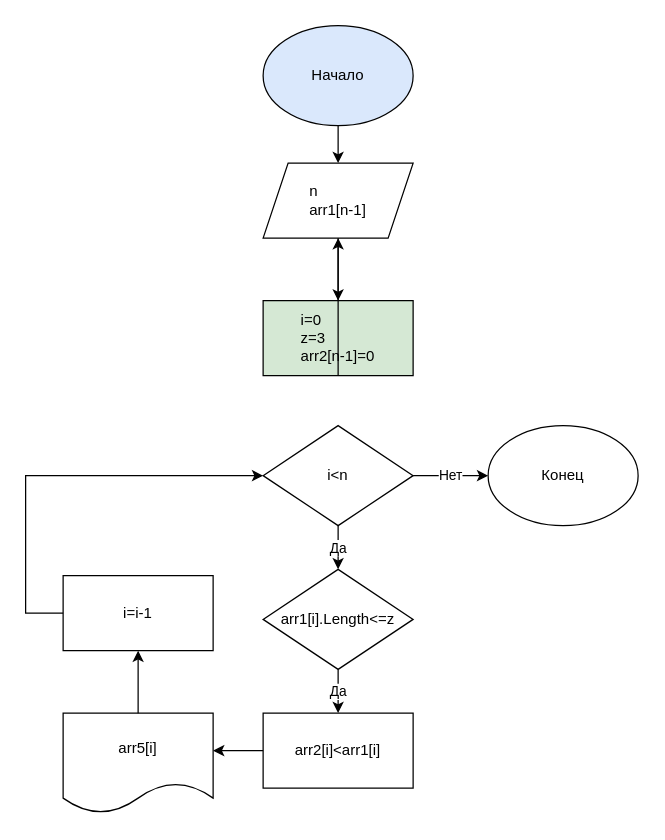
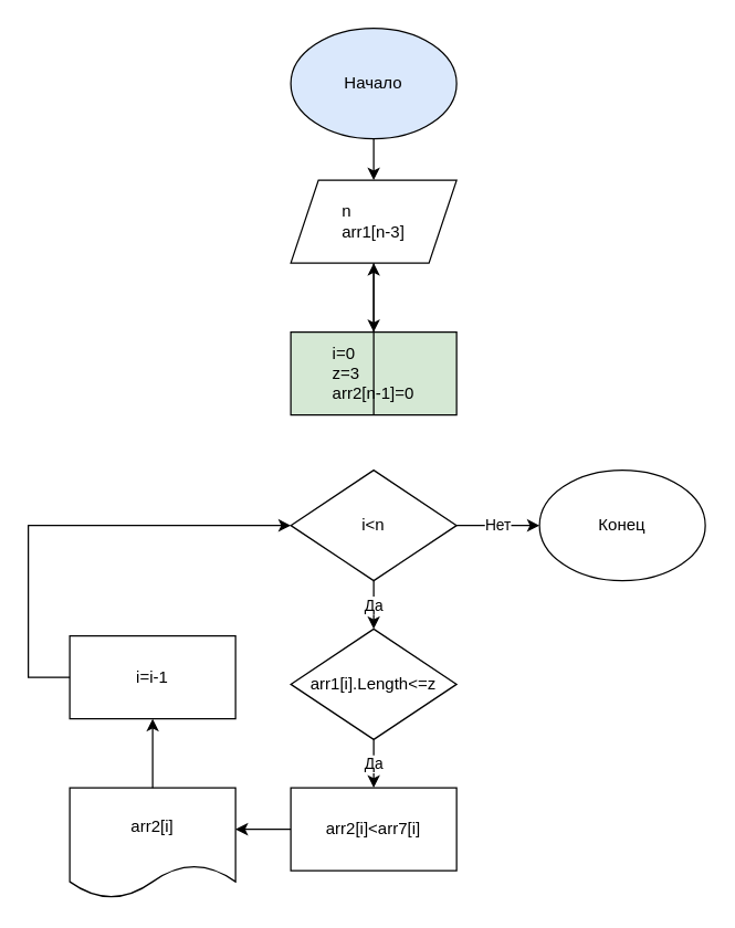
  <mxCell id="0" />
  <mxCell id="1" parent="0" />
  <mxCell id="2" value="&lt;font style=&quot;vertical-align: inherit;&quot;&gt;&lt;font style=&quot;vertical-align: inherit;&quot;&gt;Начало&lt;/font&gt;&lt;/font&gt;" style="ellipse;whiteSpace=wrap;html=1;fillColor=#dae8fc;" parent="1" vertex="1"><mxGeometry x="210" y="20" width="120" height="80" as="geometry" /></mxCell>
  <mxCell id="3" value="&lt;font style=&quot;vertical-align: inherit;&quot;&gt;&lt;font style=&quot;vertical-align: inherit;&quot;&gt;Конец&lt;/font&gt;&lt;/font&gt;" style="ellipse;whiteSpace=wrap;html=1;" parent="1" vertex="1"><mxGeometry x="390" y="340" width="120" height="80" as="geometry" /></mxCell>
- <mxCell id="4" value="&lt;div style=&quot;text-align: left;&quot;&gt;&lt;span style=&quot;background-color: initial;&quot;&gt;n&lt;/span&gt;&lt;/div&gt;&lt;div style=&quot;text-align: left;&quot;&gt;&lt;span style=&quot;background-color: initial;&quot;&gt;arr1[n-1]&lt;/span&gt;&lt;/div&gt;" style="shape=parallelogram;perimeter=parallelogramPerimeter;whiteSpace=wrap;html=1;fixedSize=1;" parent="1" vertex="1"><mxGeometry x="210" y="130" width="120" height="60" as="geometry" /></mxCell>
+ <mxCell id="4" value="&lt;div style=&quot;text-align: left;&quot;&gt;&lt;span style=&quot;background-color: initial;&quot;&gt;n&lt;/span&gt;&lt;/div&gt;&lt;div style=&quot;text-align: left;&quot;&gt;&lt;span style=&quot;background-color: initial;&quot;&gt;arr1[n-3]&lt;/span&gt;&lt;/div&gt;" style="shape=parallelogram;perimeter=parallelogramPerimeter;whiteSpace=wrap;html=1;fixedSize=1;" parent="1" vertex="1"><mxGeometry x="210" y="130" width="120" height="60" as="geometry" /></mxCell>
  <mxCell id="5" value="" style="endArrow=classic;html=1;rounded=0;exitX=0.5;exitY=1;exitDx=0;exitDy=0;entryX=0.5;entryY=0;entryDx=0;entryDy=0;" parent="1" source="2" target="4" edge="1"><mxGeometry width="50" height="50" relative="1" as="geometry"><mxPoint x="300" y="320" as="sourcePoint" /><mxPoint x="350" y="270" as="targetPoint" /></mxGeometry></mxCell>
  <mxCell id="6" value="&lt;font style=&quot;vertical-align: inherit;&quot;&gt;&lt;font style=&quot;vertical-align: inherit;&quot;&gt;i&amp;lt;n&lt;/font&gt;&lt;/font&gt;" style="rhombus;whiteSpace=wrap;html=1;" parent="1" vertex="1"><mxGeometry x="210" y="340" width="120" height="80" as="geometry" /></mxCell>
  <mxCell id="7" value="" style="endArrow=classic;html=1;rounded=0;exitX=0.5;exitY=1;exitDx=0;exitDy=0;" parent="1" target="11" edge="1"><mxGeometry width="50" height="50" relative="1" as="geometry"><mxPoint x="270" y="190" as="sourcePoint" /><mxPoint x="270" y="240" as="targetPoint" /></mxGeometry></mxCell>
  <mxCell id="8" value="&lt;font style=&quot;vertical-align: inherit;&quot;&gt;&lt;font style=&quot;vertical-align: inherit;&quot;&gt;Да&lt;/font&gt;&lt;/font&gt;" style="endArrow=classic;html=1;rounded=0;exitX=0.5;exitY=1;exitDx=0;exitDy=0;entryX=0.5;entryY=0;entryDx=0;entryDy=0;" parent="1" source="6" edge="1"><mxGeometry width="50" height="50" relative="1" as="geometry"><mxPoint x="300" y="540" as="sourcePoint" /><mxPoint x="270" y="455" as="targetPoint" /></mxGeometry></mxCell>
- <mxCell id="9" value="arr2[i]&amp;lt;arr1[i]" style="rounded=0;whiteSpace=wrap;html=1;" parent="1" vertex="1"><mxGeometry x="210" y="570" width="120" height="60" as="geometry" /></mxCell>
+ <mxCell id="9" value="arr2[i]&amp;lt;arr7[i]" style="rounded=0;whiteSpace=wrap;html=1;" parent="1" vertex="1"><mxGeometry x="210" y="570" width="120" height="60" as="geometry" /></mxCell>
  <mxCell id="10" value="i=i-1" style="rounded=0;whiteSpace=wrap;html=1;" parent="1" vertex="1"><mxGeometry x="50" y="460" width="120" height="60" as="geometry" /></mxCell>
  <mxCell id="11" value="&lt;div style=&quot;text-align: left;&quot;&gt;&lt;/div&gt;&lt;div style=&quot;text-align: left;&quot;&gt;&lt;span style=&quot;background-color: initial;&quot;&gt;i=0&lt;/span&gt;&lt;/div&gt;&lt;div style=&quot;text-align: left;&quot;&gt;&lt;span style=&quot;background-color: initial;&quot;&gt;z=3&lt;/span&gt;&lt;/div&gt;&lt;div style=&quot;text-align: left;&quot;&gt;&lt;span style=&quot;background-color: initial;&quot;&gt;arr2[n-1]=0&lt;/span&gt;&lt;/div&gt;" style="rounded=0;whiteSpace=wrap;html=1;fillColor=#d5e8d4;" parent="1" vertex="1"><mxGeometry x="210" y="240" width="120" height="60" as="geometry" /></mxCell>
- <mxCell id="12" value="&lt;span style=&quot;text-align: left;&quot;&gt;arr5[i]&lt;/span&gt;" style="shape=document;whiteSpace=wrap;html=1;boundedLbl=1;" parent="1" vertex="1"><mxGeometry x="50" y="570" width="120" height="80" as="geometry" /></mxCell>
+ <mxCell id="12" value="&lt;span style=&quot;text-align: left;&quot;&gt;arr2[i]&lt;/span&gt;" style="shape=document;whiteSpace=wrap;html=1;boundedLbl=1;" parent="1" vertex="1"><mxGeometry x="50" y="570" width="120" height="80" as="geometry" /></mxCell>
  <mxCell id="13" value="" style="endArrow=classic;html=1;rounded=0;entryX=0.5;entryY=1;entryDx=0;entryDy=0;exitX=0.5;exitY=0;exitDx=0;exitDy=0;" parent="1" target="10" edge="1" source="12"><mxGeometry width="50" height="50" relative="1" as="geometry"><mxPoint x="450" y="420" as="sourcePoint" /><mxPoint x="350" y="370" as="targetPoint" /></mxGeometry></mxCell>
  <mxCell id="14" value="" style="endArrow=classic;html=1;rounded=0;exitX=0.5;exitY=1;exitDx=0;exitDy=0;" parent="1" source="11" target="4" edge="1"><mxGeometry width="50" height="50" relative="1" as="geometry"><mxPoint x="300" y="420" as="sourcePoint" /><mxPoint x="350" y="370" as="targetPoint" /></mxGeometry></mxCell>
  <mxCell id="15" value="" style="endArrow=classic;html=1;rounded=0;exitX=0;exitY=0.5;exitDx=0;exitDy=0;entryX=1;entryY=0.5;entryDx=0;entryDy=0;" parent="1" source="9" edge="1"><mxGeometry width="50" height="50" relative="1" as="geometry"><mxPoint x="300" y="730" as="sourcePoint" /><mxPoint x="170" y="600" as="targetPoint" /></mxGeometry></mxCell>
  <mxCell id="16" value="" style="endArrow=classic;html=1;rounded=0;exitX=0;exitY=0.5;exitDx=0;exitDy=0;entryX=0;entryY=0.5;entryDx=0;entryDy=0;" parent="1" source="10" target="6" edge="1"><mxGeometry width="50" height="50" relative="1" as="geometry"><mxPoint x="300" y="420" as="sourcePoint" /><mxPoint x="350" y="370" as="targetPoint" /><Array as="points"><mxPoint x="20" y="490" /><mxPoint x="20" y="380" /></Array></mxGeometry></mxCell>
  <mxCell id="17" value="&lt;font style=&quot;vertical-align: inherit;&quot;&gt;&lt;font style=&quot;vertical-align: inherit;&quot;&gt;Нет&lt;/font&gt;&lt;/font&gt;" style="endArrow=classic;html=1;rounded=0;exitX=1;exitY=0.5;exitDx=0;exitDy=0;entryX=0;entryY=0.5;entryDx=0;entryDy=0;" parent="1" edge="1"><mxGeometry width="50" height="50" relative="1" as="geometry"><mxPoint x="330" y="380" as="sourcePoint" /><mxPoint x="390" y="380" as="targetPoint" /></mxGeometry></mxCell>
  <mxCell id="18" value="&lt;font style=&quot;vertical-align: inherit;&quot;&gt;&lt;font style=&quot;vertical-align: inherit;&quot;&gt;arr1[i].Length&amp;lt;=z&lt;/font&gt;&lt;/font&gt;" style="rhombus;whiteSpace=wrap;html=1;" vertex="1" parent="1"><mxGeometry x="210" y="455" width="120" height="80" as="geometry" /></mxCell>
  <mxCell id="19" value="Да" style="endArrow=classic;html=1;rounded=0;entryX=0.5;entryY=0;entryDx=0;entryDy=0;" edge="1" parent="1" source="18" target="9"><mxGeometry width="50" height="50" relative="1" as="geometry"><mxPoint x="300" y="510" as="sourcePoint" /><mxPoint x="350" y="460" as="targetPoint" /></mxGeometry></mxCell>
